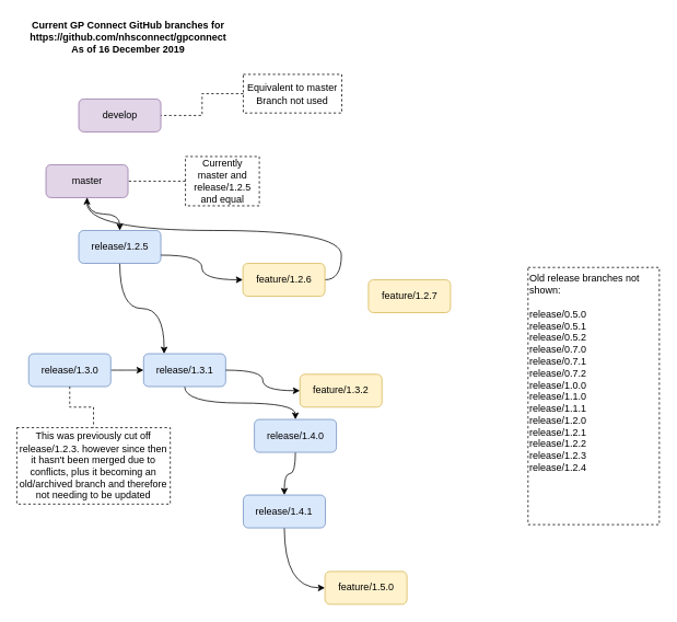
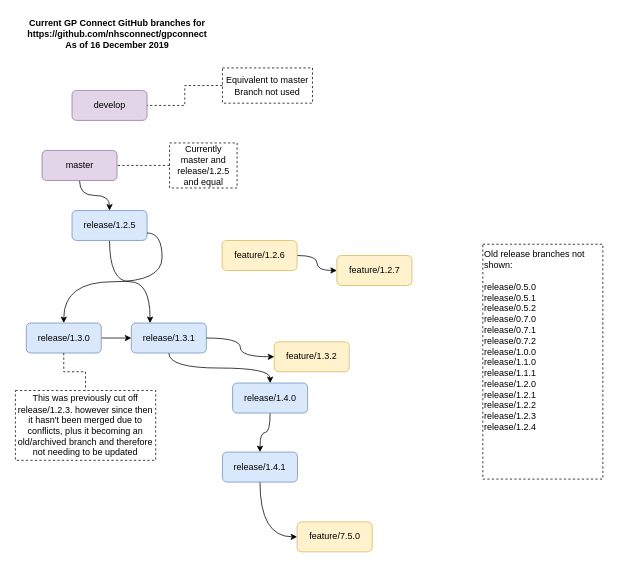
  <mxCell id="0" />
  <mxCell id="1" parent="0" />
  <mxCell id="2" style="edgeStyle=orthogonalEdgeStyle;orthogonalLoop=1;jettySize=auto;html=1;exitX=0.5;exitY=1;exitDx=0;exitDy=0;entryX=0.5;entryY=0;entryDx=0;entryDy=0;curved=1;" parent="1" source="3" target="5" edge="1"><mxGeometry relative="1" as="geometry" /></mxCell>
  <mxCell id="3" value="master" style="rounded=1;whiteSpace=wrap;html=1;fillColor=#e1d5e7;strokeColor=#9673a6;" parent="1" vertex="1"><mxGeometry x="55.5" y="200" width="100" height="40" as="geometry" /></mxCell>
  <mxCell id="4" style="edgeStyle=orthogonalEdgeStyle;curved=1;orthogonalLoop=1;jettySize=auto;html=1;exitX=0.5;exitY=1;exitDx=0;exitDy=0;entryX=0.25;entryY=0;entryDx=0;entryDy=0;" parent="1" source="5" target="18" edge="1"><mxGeometry relative="1" as="geometry"><mxPoint x="186" y="360" as="targetPoint" /></mxGeometry></mxCell>
  <mxCell id="5" value="release/1.2.5" style="rounded=1;whiteSpace=wrap;html=1;fillColor=#dae8fc;strokeColor=#6c8ebf;" parent="1" vertex="1"><mxGeometry x="95.5" y="280" width="100" height="40" as="geometry" /></mxCell>
- <mxCell id="6" style="edgeStyle=orthogonalEdgeStyle;curved=1;orthogonalLoop=1;jettySize=auto;html=1;exitX=1;exitY=0.75;exitDx=0;exitDy=0;entryX=0;entryY=0.5;entryDx=0;entryDy=0;endArrow=classic;endFill=1;" parent="1" source="5" target="9" edge="1"><mxGeometry relative="1" as="geometry" /></mxCell>
- <mxCell id="7" style="edgeStyle=orthogonalEdgeStyle;curved=1;orthogonalLoop=1;jettySize=auto;html=1;exitX=1;exitY=0.5;exitDx=0;exitDy=0;endArrow=classic;endFill=1;" parent="1" source="9" target="3" edge="1"><mxGeometry relative="1" as="geometry" /></mxCell>
+ <mxCell id="6" style="edgeStyle=orthogonalEdgeStyle;curved=1;orthogonalLoop=1;jettySize=auto;html=1;exitX=1;exitY=0.75;exitDx=0;exitDy=0;endArrow=classic;endFill=1;" parent="1" source="5" target="16" edge="1"><mxGeometry relative="1" as="geometry" /></mxCell>
+ <mxCell id="7" style="edgeStyle=orthogonalEdgeStyle;curved=1;orthogonalLoop=1;jettySize=auto;html=1;exitX=1;exitY=0.5;exitDx=0;exitDy=0;entryX=0;entryY=0.5;entryDx=0;entryDy=0;endArrow=classic;endFill=1;" parent="1" source="9" target="8" edge="1"><mxGeometry relative="1" as="geometry" /></mxCell>
  <mxCell id="8" value="feature/1.2.7" style="rounded=1;whiteSpace=wrap;html=1;fillColor=#fff2cc;strokeColor=#d6b656;" parent="1" vertex="1"><mxGeometry x="448.5" y="340" width="100" height="40" as="geometry" /></mxCell>
  <mxCell id="9" value="feature/1.2.6" style="rounded=1;whiteSpace=wrap;html=1;fillColor=#fff2cc;strokeColor=#d6b656;" parent="1" vertex="1"><mxGeometry x="295.5" y="320" width="100" height="40" as="geometry" /></mxCell>
  <mxCell id="10" value="develop" style="rounded=1;whiteSpace=wrap;html=1;fillColor=#e1d5e7;strokeColor=#9673a6;" parent="1" vertex="1"><mxGeometry x="95.5" y="120" width="100" height="40" as="geometry" /></mxCell>
  <mxCell id="11" style="edgeStyle=orthogonalEdgeStyle;orthogonalLoop=1;jettySize=auto;html=1;exitX=0;exitY=0.5;exitDx=0;exitDy=0;entryX=1;entryY=0.5;entryDx=0;entryDy=0;rounded=0;dashed=1;endArrow=none;endFill=0;" parent="1" source="12" target="3" edge="1"><mxGeometry relative="1" as="geometry" /></mxCell>
  <mxCell id="12" value="Currently master and release/1.2.5 and equal" style="text;html=1;strokeColor=#000000;fillColor=none;align=center;verticalAlign=middle;whiteSpace=wrap;rounded=0;dashed=1;" parent="1" vertex="1"><mxGeometry x="225.5" y="190" width="90" height="60" as="geometry" /></mxCell>
  <mxCell id="13" style="edgeStyle=orthogonalEdgeStyle;rounded=0;orthogonalLoop=1;jettySize=auto;html=1;exitX=0;exitY=0.5;exitDx=0;exitDy=0;entryX=1;entryY=0.5;entryDx=0;entryDy=0;dashed=1;endArrow=none;endFill=0;" parent="1" source="14" target="10" edge="1"><mxGeometry relative="1" as="geometry" /></mxCell>
  <mxCell id="14" value="Equivalent to master&lt;br&gt;Branch not used" style="text;html=1;strokeColor=#000000;fillColor=none;align=center;verticalAlign=middle;whiteSpace=wrap;rounded=0;dashed=1;" parent="1" vertex="1"><mxGeometry x="296" y="90" width="120" height="47" as="geometry" /></mxCell>
  <mxCell id="15" style="edgeStyle=orthogonalEdgeStyle;curved=1;orthogonalLoop=1;jettySize=auto;html=1;exitX=1;exitY=0.5;exitDx=0;exitDy=0;entryX=0;entryY=0.5;entryDx=0;entryDy=0;endArrow=classic;endFill=1;" parent="1" source="16" target="18" edge="1"><mxGeometry relative="1" as="geometry" /></mxCell>
  <mxCell id="16" value="release/1.3.0" style="rounded=1;whiteSpace=wrap;html=1;fillColor=#dae8fc;strokeColor=#6c8ebf;" parent="1" vertex="1"><mxGeometry x="34.5" y="430" width="100" height="40" as="geometry" /></mxCell>
  <mxCell id="17" style="edgeStyle=orthogonalEdgeStyle;orthogonalLoop=1;jettySize=auto;html=1;exitX=0.5;exitY=1;exitDx=0;exitDy=0;entryX=0.5;entryY=0;entryDx=0;entryDy=0;endArrow=classic;endFill=1;curved=1;" parent="1" source="18" target="23" edge="1"><mxGeometry relative="1" as="geometry" /></mxCell>
  <mxCell id="18" value="release/1.3.1" style="rounded=1;whiteSpace=wrap;html=1;fillColor=#dae8fc;strokeColor=#6c8ebf;" parent="1" vertex="1"><mxGeometry x="174.5" y="430" width="100" height="40" as="geometry" /></mxCell>
  <mxCell id="19" value="This was previously cut off release/1.2.3. however since then it hasn't been merged due to conflicts, plus it becoming an old/archived branch and therefore not needing to be updated" style="text;html=1;strokeColor=#000000;fillColor=none;align=center;verticalAlign=middle;whiteSpace=wrap;rounded=0;dashed=1;" parent="1" vertex="1"><mxGeometry x="20" y="520" width="187" height="93" as="geometry" /></mxCell>
  <mxCell id="20" value="feature/1.3.2" style="rounded=1;whiteSpace=wrap;html=1;fillColor=#fff2cc;strokeColor=#d6b656;" parent="1" vertex="1"><mxGeometry x="365" y="455" width="100" height="40" as="geometry" /></mxCell>
  <mxCell id="21" style="edgeStyle=orthogonalEdgeStyle;curved=1;orthogonalLoop=1;jettySize=auto;html=1;exitX=0.5;exitY=1;exitDx=0;exitDy=0;entryX=0.5;entryY=0;entryDx=0;entryDy=0;endArrow=classic;endFill=1;" parent="1" source="23" target="24" edge="1"><mxGeometry relative="1" as="geometry" /></mxCell>
  <mxCell id="22" style="edgeStyle=orthogonalEdgeStyle;curved=1;orthogonalLoop=1;jettySize=auto;html=1;exitX=0.5;exitY=1;exitDx=0;exitDy=0;entryX=0;entryY=0.5;entryDx=0;entryDy=0;endArrow=classic;endFill=1;" parent="1" source="24" target="25" edge="1"><mxGeometry relative="1" as="geometry" /></mxCell>
  <mxCell id="23" value="release/1.4.0" style="rounded=1;whiteSpace=wrap;html=1;fillColor=#dae8fc;strokeColor=#6c8ebf;" parent="1" vertex="1"><mxGeometry x="309.5" y="510" width="100" height="40" as="geometry" /></mxCell>
  <mxCell id="24" value="release/1.4.1" style="rounded=1;whiteSpace=wrap;html=1;fillColor=#dae8fc;strokeColor=#6c8ebf;" parent="1" vertex="1"><mxGeometry x="296" y="602" width="100" height="40" as="geometry" /></mxCell>
- <mxCell id="25" value="feature/1.5.0" style="rounded=1;whiteSpace=wrap;html=1;fillColor=#fff2cc;strokeColor=#d6b656;" parent="1" vertex="1"><mxGeometry x="395.5" y="695" width="100" height="40" as="geometry" /></mxCell>
+ <mxCell id="25" value="feature/7.5.0" style="rounded=1;whiteSpace=wrap;html=1;fillColor=#fff2cc;strokeColor=#d6b656;" parent="1" vertex="1"><mxGeometry x="395.5" y="695" width="100" height="40" as="geometry" /></mxCell>
  <mxCell id="26" value="Old release branches not shown:&lt;br&gt;&lt;br&gt;release/0.5.0&lt;br&gt;release/0.5.1&lt;br&gt;release/0.5.2&lt;br&gt;release/0.7.0&lt;br&gt;release/0.7.1&lt;br&gt;release/0.7.2&lt;br&gt;release/1.0.0&lt;br&gt;release/1.1.0&lt;br&gt;release/1.1.1&lt;br&gt;release/1.2.0&lt;br&gt;release/1.2.1&lt;br&gt;release/1.2.2&lt;br&gt;release/1.2.3&lt;br&gt;release/1.2.4" style="text;html=1;strokeColor=#000000;fillColor=none;align=left;verticalAlign=top;whiteSpace=wrap;rounded=0;dashed=1;" parent="1" vertex="1"><mxGeometry x="643" y="325" width="160" height="313" as="geometry" /></mxCell>
  <mxCell id="27" value="Current GP Connect GitHub branches for&lt;br&gt;https://github.com/nhsconnect/gpconnect&lt;br&gt;As of 16 December&amp;nbsp;2019" style="text;html=1;strokeColor=none;fillColor=none;align=center;verticalAlign=middle;whiteSpace=wrap;rounded=0;dashed=1;fontStyle=1" parent="1" vertex="1"><mxGeometry x="25.5" y="20" width="260" height="50" as="geometry" /></mxCell>
  <mxCell id="28" style="edgeStyle=orthogonalEdgeStyle;rounded=0;orthogonalLoop=1;jettySize=auto;html=1;exitX=0.5;exitY=1;exitDx=0;exitDy=0;entryX=0.5;entryY=0;entryDx=0;entryDy=0;dashed=1;endArrow=none;endFill=0;" parent="1" source="16" target="19" edge="1"><mxGeometry relative="1" as="geometry"><mxPoint x="106.5" y="485" as="sourcePoint" /><mxPoint x="54.5" y="525" as="targetPoint" /></mxGeometry></mxCell>
  <mxCell id="29" style="edgeStyle=orthogonalEdgeStyle;curved=1;orthogonalLoop=1;jettySize=auto;html=1;exitX=1;exitY=0.5;exitDx=0;exitDy=0;entryX=0;entryY=0.5;entryDx=0;entryDy=0;endArrow=classic;endFill=1;" edge="1" parent="1" source="18" target="20"><mxGeometry relative="1" as="geometry"><mxPoint x="321.5" y="430" as="sourcePoint" /><mxPoint x="374.5" y="450" as="targetPoint" /></mxGeometry></mxCell>
